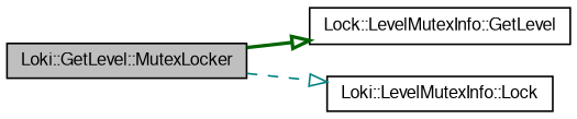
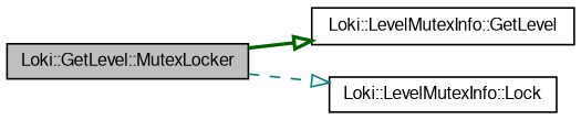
  digraph {
    rankdir=LR
    node [color=black fontname=FreeSans fontsize=10 shape=record]
    edge [arrowhead=onormal fontname=FreeSans fontsize=10 labelfontname=FreeSans labelfontsize=10]
    n1 [fillcolor=grey75 fontcolor=black height=0.2 label="Loki::GetLevel::MutexLocker" style=filled width=0.4]
-   n2 [height=0.2 label="Lock::LevelMutexInfo::GetLevel" width=0.4]
+   n2 [height=0.2 label="Loki::LevelMutexInfo::GetLevel" width=0.4]
    n3 [height=0.2 label="Loki::LevelMutexInfo::Lock" width=0.4]
    n1 -> n2 [color=darkgreen style=bold]
    n1 -> n3 [color=teal style=dashed]
  }
